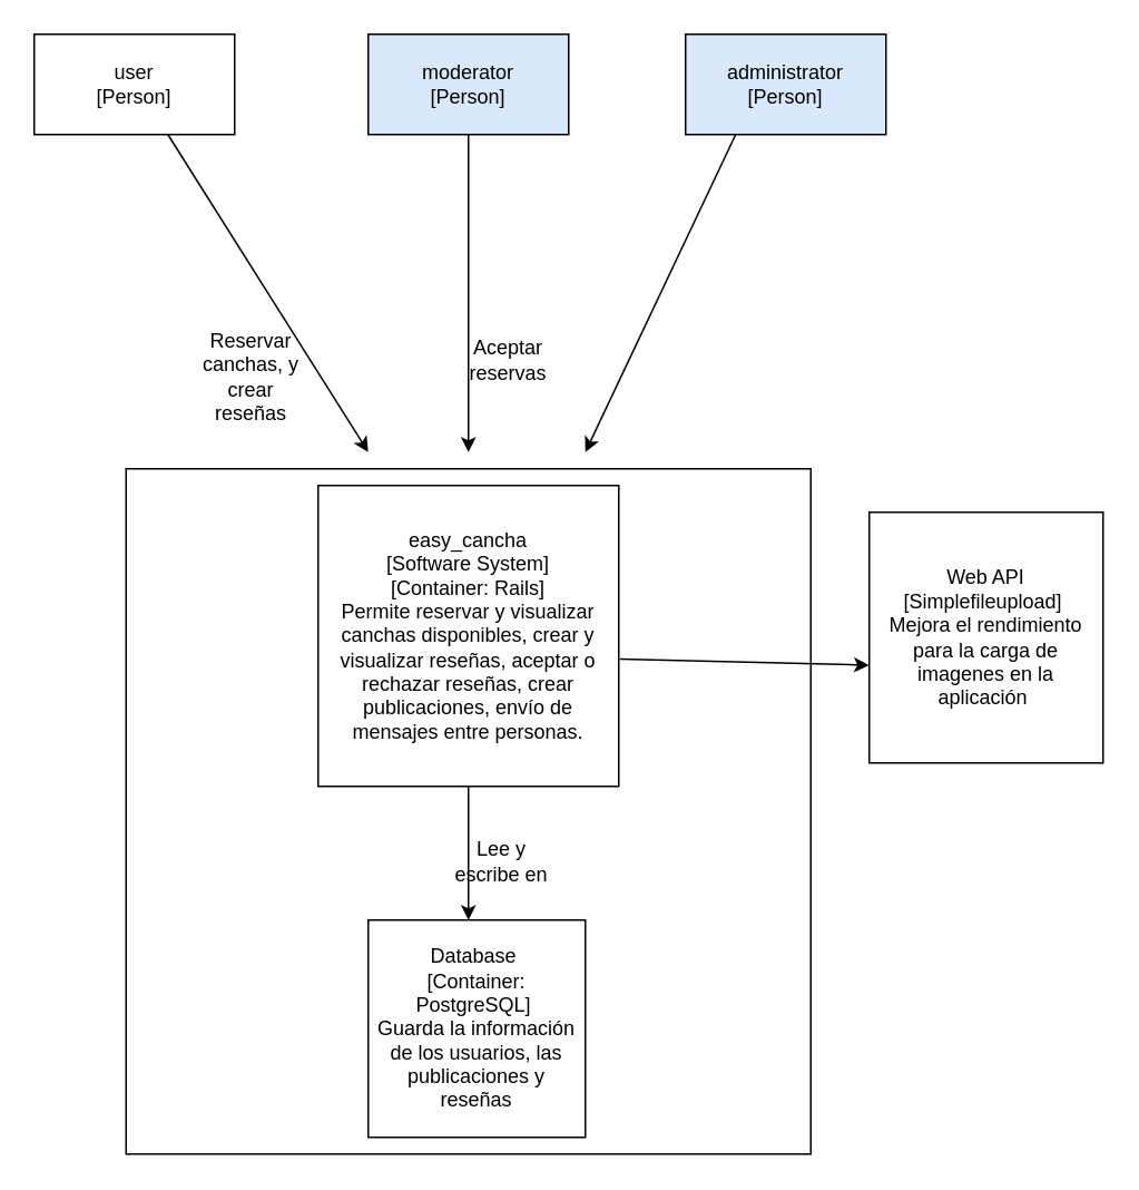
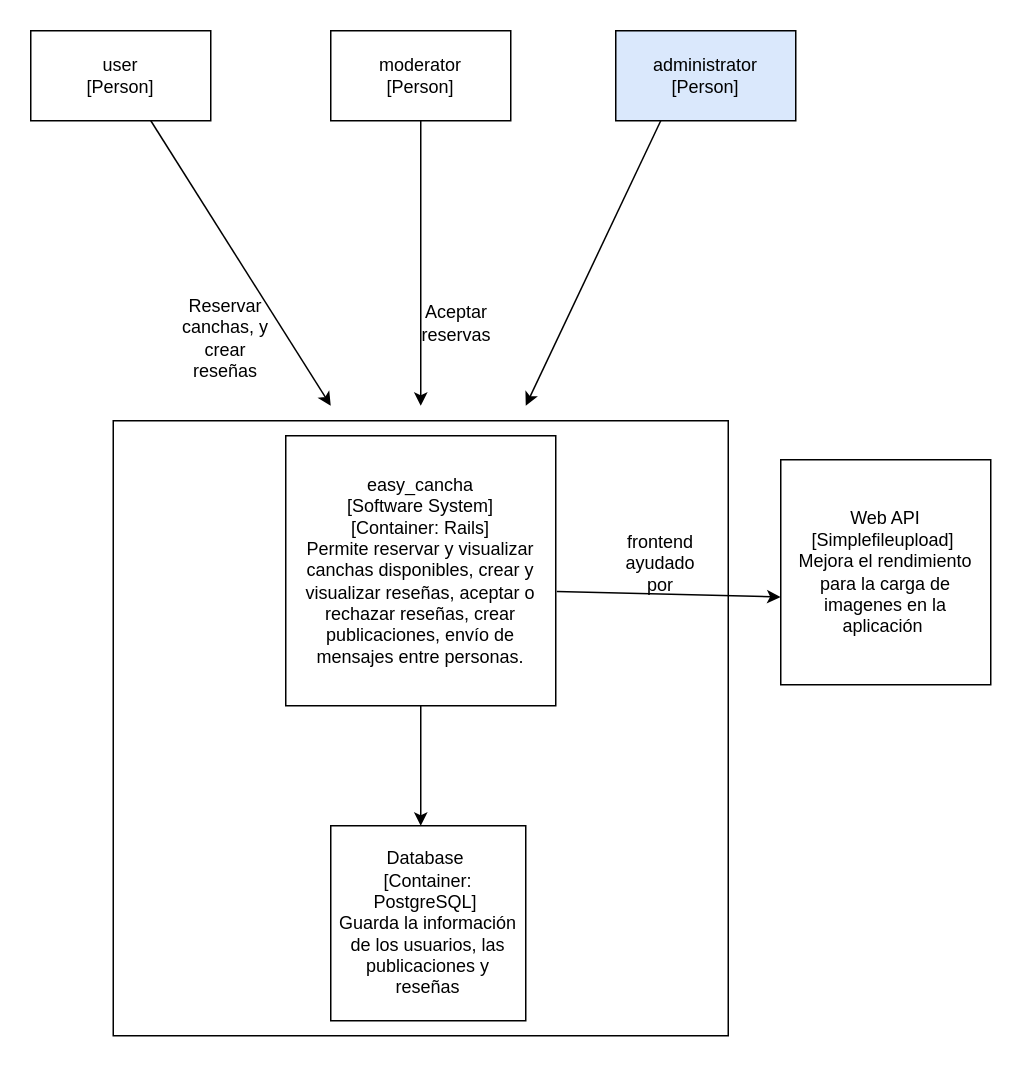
  <mxCell id="0" />
  <mxCell id="1" parent="0" />
  <mxCell id="2" value="" style="whiteSpace=wrap;html=1;aspect=fixed;" parent="1" vertex="1"><mxGeometry x="75" y="280" width="410" height="410" as="geometry" /></mxCell>
  <mxCell id="3" value="user&lt;br&gt;[Person]" style="rounded=0;whiteSpace=wrap;html=1;" parent="1" vertex="1"><mxGeometry x="20" y="20" width="120" height="60" as="geometry" /></mxCell>
- <mxCell id="4" value="moderator&lt;br&gt;[Person]" style="rounded=0;whiteSpace=wrap;html=1;fillColor=#dae8fc;" parent="1" vertex="1"><mxGeometry x="220" y="20" width="120" height="60" as="geometry" /></mxCell>
+ <mxCell id="4" value="moderator&lt;br&gt;[Person]" style="rounded=0;whiteSpace=wrap;html=1;" parent="1" vertex="1"><mxGeometry x="220" y="20" width="120" height="60" as="geometry" /></mxCell>
  <mxCell id="5" value="administrator&lt;br&gt;[Person]" style="rounded=0;whiteSpace=wrap;html=1;fillColor=#dae8fc;" parent="1" vertex="1"><mxGeometry x="410" y="20" width="120" height="60" as="geometry" /></mxCell>
  <mxCell id="6" value="" style="endArrow=classic;html=1;rounded=0;exitX=0.667;exitY=1;exitDx=0;exitDy=0;exitPerimeter=0;" parent="1" source="3" edge="1"><mxGeometry width="50" height="50" relative="1" as="geometry"><mxPoint x="280" y="290" as="sourcePoint" /><mxPoint x="220" y="270" as="targetPoint" /></mxGeometry></mxCell>
  <mxCell id="7" value="" style="endArrow=classic;html=1;rounded=0;exitX=0.5;exitY=1;exitDx=0;exitDy=0;exitPerimeter=0;" parent="1" source="4" edge="1"><mxGeometry width="50" height="50" relative="1" as="geometry"><mxPoint x="250" y="80" as="sourcePoint" /><mxPoint x="280" y="270" as="targetPoint" /></mxGeometry></mxCell>
  <mxCell id="8" value="easy_cancha&lt;br&gt;[Software System]&lt;br&gt;[Container: Rails]&lt;br&gt;Permite reservar y visualizar canchas disponibles, crear y visualizar reseñas, aceptar o rechazar reseñas, crear publicaciones, envío de mensajes entre personas." style="whiteSpace=wrap;html=1;aspect=fixed;" parent="1" vertex="1"><mxGeometry x="190" y="290" width="180" height="180" as="geometry" /></mxCell>
  <mxCell id="9" value="" style="endArrow=classic;html=1;rounded=0;exitX=0.667;exitY=1;exitDx=0;exitDy=0;exitPerimeter=0;" parent="1" edge="1"><mxGeometry width="50" height="50" relative="1" as="geometry"><mxPoint x="440" y="80" as="sourcePoint" /><mxPoint x="350" y="270" as="targetPoint" /></mxGeometry></mxCell>
  <mxCell id="10" value="Database&amp;nbsp;&lt;br&gt;[Container: PostgreSQL]&amp;nbsp;&lt;br&gt;Guarda la información de los usuarios, las publicaciones y reseñas" style="whiteSpace=wrap;html=1;aspect=fixed;" parent="1" vertex="1"><mxGeometry x="220" y="550" width="130" height="130" as="geometry" /></mxCell>
  <mxCell id="11" value="Reservar canchas, y crear reseñas" style="text;html=1;strokeColor=none;fillColor=none;align=center;verticalAlign=middle;whiteSpace=wrap;rounded=0;" parent="1" vertex="1"><mxGeometry x="120" y="210" width="60" height="30" as="geometry" /></mxCell>
  <mxCell id="12" value="Aceptar reservas" style="text;html=1;strokeColor=none;fillColor=none;align=center;verticalAlign=middle;whiteSpace=wrap;rounded=0;" parent="1" vertex="1"><mxGeometry x="274" y="200" width="60" height="30" as="geometry" /></mxCell>
  <mxCell id="13" value="" style="endArrow=classic;html=1;rounded=0;exitX=0.5;exitY=1;exitDx=0;exitDy=0;" parent="1" source="8" edge="1"><mxGeometry width="50" height="50" relative="1" as="geometry"><mxPoint x="285" y="480" as="sourcePoint" /><mxPoint x="280" y="550" as="targetPoint" /></mxGeometry></mxCell>
- <mxCell id="14" value="Lee y escribe en" style="text;html=1;strokeColor=none;fillColor=none;align=center;verticalAlign=middle;whiteSpace=wrap;rounded=0;" parent="1" vertex="1"><mxGeometry x="270" y="500" width="60" height="30" as="geometry" /></mxCell>
  <mxCell id="15" value="&lt;font style=&quot;font-size: 12px;&quot;&gt;Web API&lt;br&gt;[Simplefileupload]&amp;nbsp;&lt;br&gt;Mejora el rendimiento para la carga de imagenes en la aplicación&amp;nbsp;&lt;/font&gt;" style="rounded=0;whiteSpace=wrap;html=1;fontSize=9;fillColor=#FFFFFF;" vertex="1" parent="1"><mxGeometry x="520" y="306" width="140" height="150" as="geometry" /></mxCell>
  <mxCell id="16" value="" style="endArrow=classic;html=1;rounded=0;exitX=1.004;exitY=0.577;exitDx=0;exitDy=0;entryX=-0.001;entryY=0.61;entryDx=0;entryDy=0;entryPerimeter=0;exitPerimeter=0;" edge="1" parent="1" source="8" target="15"><mxGeometry width="50" height="50" relative="1" as="geometry"><mxPoint x="380" y="390" as="sourcePoint" /><mxPoint x="380" y="470" as="targetPoint" /></mxGeometry></mxCell>
+ <mxCell id="17" value="frontend ayudado por" style="text;html=1;strokeColor=none;fillColor=none;align=center;verticalAlign=middle;whiteSpace=wrap;rounded=0;" vertex="1" parent="1"><mxGeometry x="410" y="360" width="60" height="30" as="geometry" /></mxCell>
